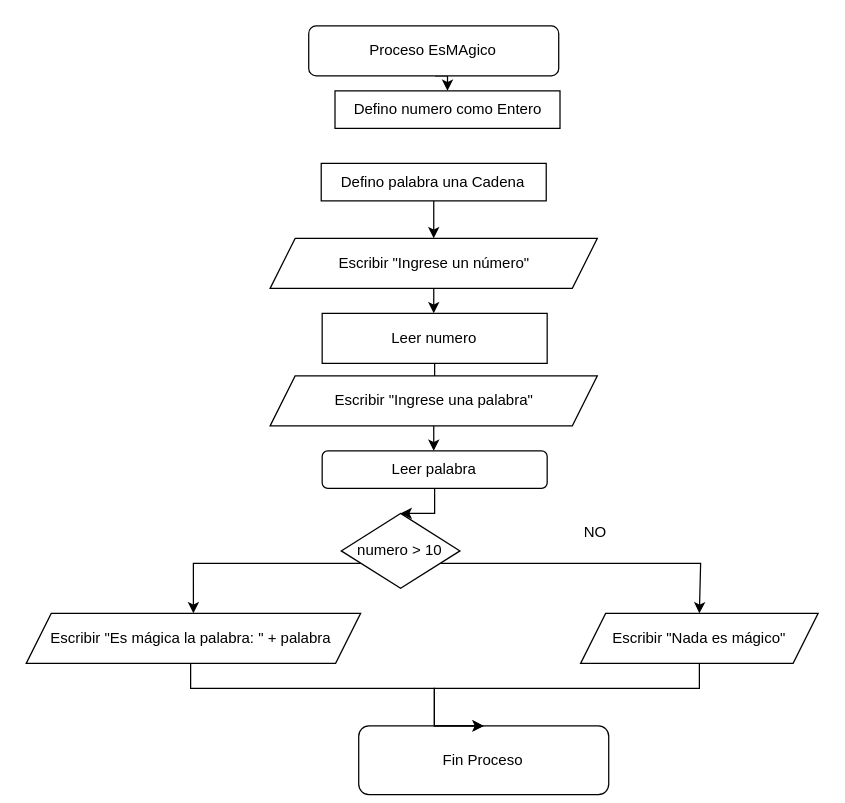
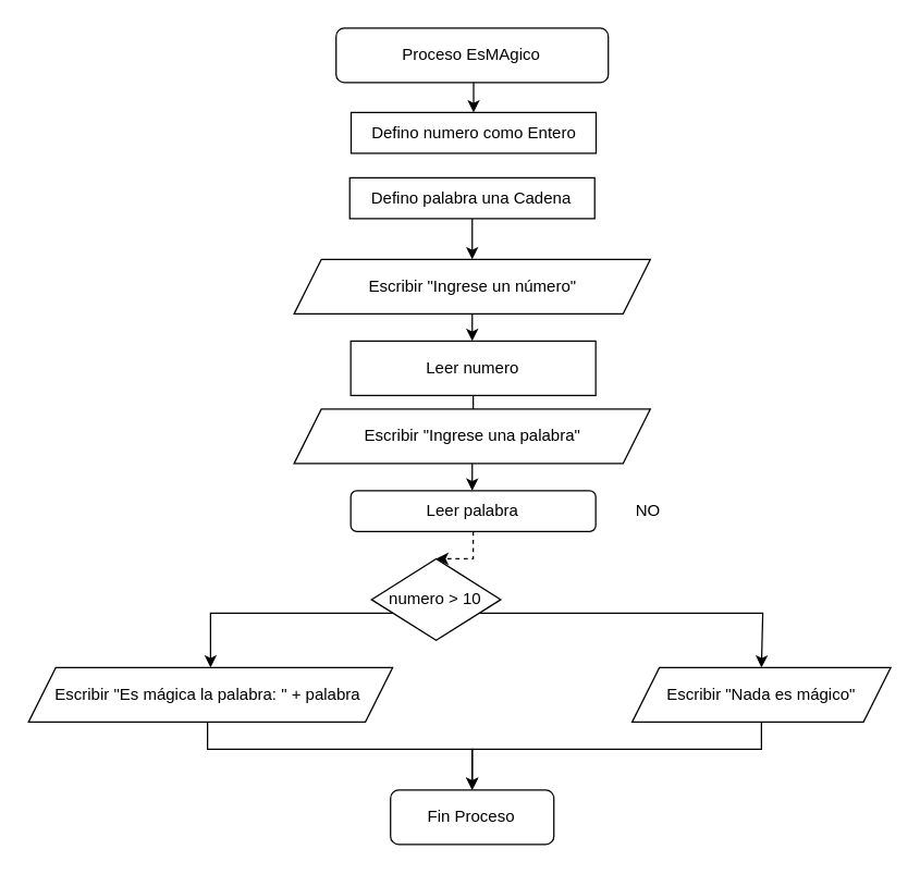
  <mxCell id="0" />
  <mxCell id="1" parent="0" />
  <mxCell id="2" style="edgeStyle=orthogonalEdgeStyle;rounded=0;orthogonalLoop=1;jettySize=auto;html=1;entryX=0.5;entryY=0;entryDx=0;entryDy=0;" parent="1" target="4" edge="1"><mxGeometry relative="1" as="geometry"><mxPoint x="347.5" y="60" as="sourcePoint" /></mxGeometry></mxCell>
  <mxCell id="3" value="Proceso EsMAgico" style="rounded=1;whiteSpace=wrap;html=1;" parent="1" vertex="1"><mxGeometry x="246.48" y="20" width="200" height="40" as="geometry" /></mxCell>
- <mxCell id="4" value="Defino numero como Entero" style="rounded=0;whiteSpace=wrap;html=1;" parent="1" vertex="1"><mxGeometry x="267.5" y="72" width="180" height="30" as="geometry" /></mxCell>
- <mxCell id="5" value="Fin Proceso" style="rounded=1;whiteSpace=wrap;html=1;" parent="1" vertex="1"><mxGeometry x="286.48" y="580" width="200" height="55" as="geometry" /></mxCell>
+ <mxCell id="4" value="Defino numero como Entero" style="rounded=0;whiteSpace=wrap;html=1;" parent="1" vertex="1"><mxGeometry x="257.5" y="82" width="180" height="30" as="geometry" /></mxCell>
+ <mxCell id="5" value="Fin Proceso" style="rounded=1;whiteSpace=wrap;html=1;" parent="1" vertex="1"><mxGeometry x="286.48" y="580" width="120" height="40" as="geometry" /></mxCell>
  <mxCell id="6" style="edgeStyle=orthogonalEdgeStyle;rounded=0;orthogonalLoop=1;jettySize=auto;html=1;entryX=0.5;entryY=0;entryDx=0;entryDy=0;" parent="1" source="7" target="9" edge="1"><mxGeometry relative="1" as="geometry" /></mxCell>
  <mxCell id="7" value="Escribir &quot;Ingrese un número&quot;" style="shape=parallelogram;perimeter=parallelogramPerimeter;whiteSpace=wrap;html=1;fixedSize=1;" parent="1" vertex="1"><mxGeometry x="215.6" y="190" width="261.76" height="40" as="geometry" /></mxCell>
  <mxCell id="8" style="edgeStyle=orthogonalEdgeStyle;rounded=0;orthogonalLoop=1;jettySize=auto;html=1;entryX=0.5;entryY=0;entryDx=0;entryDy=0;" edge="1" parent="1" source="9" target="21"><mxGeometry relative="1" as="geometry" /></mxCell>
  <mxCell id="9" value="Leer numero" style="rounded=0;whiteSpace=wrap;html=1;" parent="1" vertex="1"><mxGeometry x="257.24" y="250" width="180" height="40" as="geometry" /></mxCell>
  <mxCell id="10" style="edgeStyle=orthogonalEdgeStyle;rounded=0;orthogonalLoop=1;jettySize=auto;html=1;entryX=0.5;entryY=0;entryDx=0;entryDy=0;" parent="1" source="12" target="14" edge="1"><mxGeometry relative="1" as="geometry"><Array as="points"><mxPoint x="154" y="450" /></Array></mxGeometry></mxCell>
  <mxCell id="11" style="edgeStyle=orthogonalEdgeStyle;rounded=0;orthogonalLoop=1;jettySize=auto;html=1;entryX=0.5;entryY=0;entryDx=0;entryDy=0;" parent="1" source="12" target="16" edge="1"><mxGeometry relative="1" as="geometry"><Array as="points"><mxPoint x="560" y="450" /></Array></mxGeometry></mxCell>
  <mxCell id="12" value="numero &amp;gt; 10" style="rhombus;whiteSpace=wrap;html=1;" parent="1" vertex="1"><mxGeometry x="272.48" y="410" width="95" height="60" as="geometry" /></mxCell>
  <mxCell id="13" style="edgeStyle=orthogonalEdgeStyle;rounded=0;orthogonalLoop=1;jettySize=auto;html=1;entryX=0.5;entryY=0;entryDx=0;entryDy=0;" parent="1" source="14" target="5" edge="1"><mxGeometry relative="1" as="geometry"><Array as="points"><mxPoint x="152" y="550" /><mxPoint x="347" y="550" /></Array></mxGeometry></mxCell>
  <mxCell id="14" value="Escribir &quot;Es mágica la palabra: &quot; + palabra&amp;nbsp;" style="shape=parallelogram;perimeter=parallelogramPerimeter;whiteSpace=wrap;html=1;fixedSize=1;" parent="1" vertex="1"><mxGeometry x="20.48" y="490" width="267.52" height="40" as="geometry" /></mxCell>
  <mxCell id="15" style="edgeStyle=orthogonalEdgeStyle;rounded=0;orthogonalLoop=1;jettySize=auto;html=1;entryX=0.5;entryY=0;entryDx=0;entryDy=0;" parent="1" source="16" target="5" edge="1"><mxGeometry relative="1" as="geometry"><Array as="points"><mxPoint x="559" y="550" /><mxPoint x="347" y="550" /></Array></mxGeometry></mxCell>
  <mxCell id="16" value="Escribir &quot;Nada es mágico&quot;" style="shape=parallelogram;perimeter=parallelogramPerimeter;whiteSpace=wrap;html=1;fixedSize=1;" parent="1" vertex="1"><mxGeometry x="464" y="490" width="190" height="40" as="geometry" /></mxCell>
- <mxCell id="17" value="NO" style="text;html=1;align=center;verticalAlign=middle;whiteSpace=wrap;rounded=0;" parent="1" vertex="1"><mxGeometry x="446.48" y="410" width="60" height="30" as="geometry" /></mxCell>
+ <mxCell id="17" value="NO" style="text;html=1;align=center;verticalAlign=middle;whiteSpace=wrap;rounded=0;" parent="1" vertex="1"><mxGeometry x="446.48" y="360" width="60" height="30" as="geometry" /></mxCell>
  <mxCell id="18" style="edgeStyle=orthogonalEdgeStyle;rounded=0;orthogonalLoop=1;jettySize=auto;html=1;entryX=0.5;entryY=0;entryDx=0;entryDy=0;" edge="1" parent="1" source="19" target="7"><mxGeometry relative="1" as="geometry" /></mxCell>
  <mxCell id="19" value="Defino palabra una Cadena" style="rounded=0;whiteSpace=wrap;html=1;" vertex="1" parent="1"><mxGeometry x="256.48" y="130" width="180" height="30" as="geometry" /></mxCell>
  <mxCell id="20" style="edgeStyle=orthogonalEdgeStyle;rounded=0;orthogonalLoop=1;jettySize=auto;html=1;entryX=0.5;entryY=0;entryDx=0;entryDy=0;" edge="1" parent="1" source="21" target="23"><mxGeometry relative="1" as="geometry" /></mxCell>
  <mxCell id="21" value="Escribir &quot;Ingrese una palabra&quot;" style="shape=parallelogram;perimeter=parallelogramPerimeter;whiteSpace=wrap;html=1;fixedSize=1;" vertex="1" parent="1"><mxGeometry x="215.6" y="300" width="261.76" height="40" as="geometry" /></mxCell>
- <mxCell id="22" style="edgeStyle=orthogonalEdgeStyle;rounded=0;orthogonalLoop=1;jettySize=auto;html=1;entryX=0.5;entryY=0;entryDx=0;entryDy=0;" edge="1" parent="1" source="23" target="12"><mxGeometry relative="1" as="geometry" /></mxCell>
+ <mxCell id="22" style="edgeStyle=orthogonalEdgeStyle;rounded=0;orthogonalLoop=1;jettySize=auto;html=1;entryX=0.5;entryY=0;entryDx=0;entryDy=0;dashed=1;" edge="1" parent="1" source="23" target="12"><mxGeometry relative="1" as="geometry" /></mxCell>
  <mxCell id="23" value="Leer palabra" style="whiteSpace=wrap;html=1;rounded=1;" vertex="1" parent="1"><mxGeometry x="257.24" y="360" width="180" height="30" as="geometry" /></mxCell>
